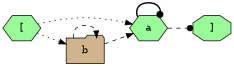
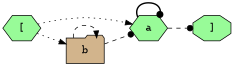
  digraph {
    rankdir=LR
    node [fillcolor=palegreen shape=hexagon style=filled]
    edge [arrowhead=normal style=dashed]
    n1 [label="["]
    n2 [label=a]
    n3 [fillcolor=tan label=b shape=folder]
    n4 [label="]" shape=octagon]
    n1 -> n2 [style=dotted]
    n1 -> n3 [style=dotted]
    n2 -> n2 [arrowhead=dot style=bold]
    n2 -> n4 [arrowhead=dot]
-   n3 -> n2
+   n3 -> n2 [arrowhead=dot]
    n3 -> n3
  }
